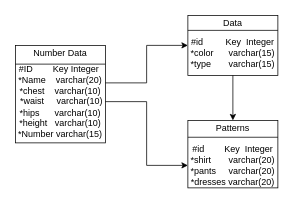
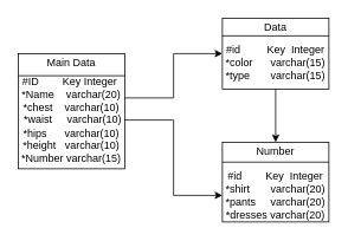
  <mxCell id="0" />
  <mxCell id="1" parent="0" />
  <mxCell id="2" value="" style="rounded=0;whiteSpace=wrap;html=1;" vertex="1" parent="1"><mxGeometry x="20" y="60" width="120" height="130" as="geometry" /></mxCell>
  <mxCell id="3" value="" style="endArrow=none;html=1;exitX=1;exitY=0;exitDx=0;exitDy=0;entryX=0;entryY=0;entryDx=0;entryDy=0;" edge="1" parent="1" source="7" target="7"><mxGeometry width="50" height="50" relative="1" as="geometry"><mxPoint x="139" y="9" as="sourcePoint" /><mxPoint x="21" y="-5" as="targetPoint" /></mxGeometry></mxCell>
- <mxCell id="4" value="Number Data " style="text;html=1;strokeColor=none;fillColor=none;align=center;verticalAlign=middle;whiteSpace=wrap;rounded=0;" vertex="1" parent="1"><mxGeometry x="35" y="55" width="90" height="30" as="geometry" /></mxCell>
+ <mxCell id="4" value="Main Data " style="text;html=1;strokeColor=none;fillColor=none;align=center;verticalAlign=middle;whiteSpace=wrap;rounded=0;" vertex="1" parent="1"><mxGeometry x="35" y="55" width="90" height="30" as="geometry" /></mxCell>
  <mxCell id="5" style="edgeStyle=orthogonalEdgeStyle;rounded=0;orthogonalLoop=1;jettySize=auto;html=1;entryX=0;entryY=0.5;entryDx=0;entryDy=0;exitX=1;exitY=0.25;exitDx=0;exitDy=0;" edge="1" parent="1" source="7" target="8"><mxGeometry relative="1" as="geometry" /></mxCell>
  <mxCell id="6" style="edgeStyle=orthogonalEdgeStyle;rounded=0;orthogonalLoop=1;jettySize=auto;html=1;entryX=0;entryY=0.5;entryDx=0;entryDy=0;" edge="1" parent="1" source="7" target="14"><mxGeometry relative="1" as="geometry" /></mxCell>
  <mxCell id="7" value="#ID&amp;nbsp; &amp;nbsp; &amp;nbsp; &amp;nbsp; Key Integer&amp;nbsp;&lt;br&gt;*Name&amp;nbsp; &amp;nbsp; varchar(20)&lt;br&gt;*chest&amp;nbsp; &amp;nbsp; varchar(10)&lt;br&gt;&amp;nbsp;*waist&amp;nbsp; &amp;nbsp; &amp;nbsp;varchar(10)&lt;br&gt;*hips&amp;nbsp; &amp;nbsp; &amp;nbsp; varchar(10)&lt;br&gt;*height&amp;nbsp; &amp;nbsp;varchar(10)&lt;br&gt;*Number varchar(15)" style="text;html=1;strokeColor=none;fillColor=none;align=center;verticalAlign=middle;whiteSpace=wrap;rounded=0;" vertex="1" parent="1"><mxGeometry x="20" y="85" width="120" height="100" as="geometry" /></mxCell>
  <mxCell id="8" value="" style="rounded=0;whiteSpace=wrap;html=1;" vertex="1" parent="1"><mxGeometry x="250" y="20" width="120" height="80" as="geometry" /></mxCell>
  <mxCell id="9" style="edgeStyle=orthogonalEdgeStyle;rounded=0;orthogonalLoop=1;jettySize=auto;html=1;exitX=0.5;exitY=1;exitDx=0;exitDy=0;entryX=0.5;entryY=0;entryDx=0;entryDy=0;" edge="1" parent="1" source="10" target="13"><mxGeometry relative="1" as="geometry" /></mxCell>
  <mxCell id="10" value="#id&amp;nbsp; &amp;nbsp; &amp;nbsp; &amp;nbsp; &amp;nbsp;Key&amp;nbsp; Integer&lt;br&gt;*color&amp;nbsp; &amp;nbsp; &amp;nbsp; varchar(15)&lt;br&gt;*type&amp;nbsp; &amp;nbsp; &amp;nbsp; &amp;nbsp;varchar(15)" style="text;html=1;strokeColor=none;fillColor=none;align=center;verticalAlign=middle;whiteSpace=wrap;rounded=0;" vertex="1" parent="1"><mxGeometry x="250" y="40" width="120" height="60" as="geometry" /></mxCell>
  <mxCell id="11" value="" style="rounded=0;whiteSpace=wrap;html=1;" vertex="1" parent="1"><mxGeometry x="250" y="160" width="120" height="90" as="geometry" /></mxCell>
  <mxCell id="12" value="" style="endArrow=none;html=1;entryX=1;entryY=0.25;entryDx=0;entryDy=0;exitX=0;exitY=0.25;exitDx=0;exitDy=0;" edge="1" parent="1" source="11" target="11"><mxGeometry width="50" height="50" relative="1" as="geometry"><mxPoint x="250" y="240" as="sourcePoint" /><mxPoint x="300" y="190" as="targetPoint" /></mxGeometry></mxCell>
- <mxCell id="13" value="Patterns" style="text;html=1;strokeColor=none;fillColor=none;align=center;verticalAlign=middle;whiteSpace=wrap;rounded=0;" vertex="1" parent="1"><mxGeometry x="250" y="160" width="120" height="20" as="geometry" /></mxCell>
+ <mxCell id="13" value="Number" style="text;html=1;strokeColor=none;fillColor=none;align=center;verticalAlign=middle;whiteSpace=wrap;rounded=0;" vertex="1" parent="1"><mxGeometry x="250" y="160" width="120" height="20" as="geometry" /></mxCell>
  <mxCell id="14" value="#id&amp;nbsp; &amp;nbsp; &amp;nbsp; &amp;nbsp; Key&amp;nbsp; Integer&lt;br&gt;*shirt&amp;nbsp; &amp;nbsp; &amp;nbsp; &amp;nbsp;varchar(20)&lt;br&gt;*pants&amp;nbsp; &amp;nbsp; &amp;nbsp;varchar(20)&lt;br&gt;*dresses varchar(20)" style="text;html=1;strokeColor=none;fillColor=none;align=center;verticalAlign=middle;whiteSpace=wrap;rounded=0;" vertex="1" parent="1"><mxGeometry x="250" y="190" width="120" height="60" as="geometry" /></mxCell>
  <mxCell id="15" style="edgeStyle=orthogonalEdgeStyle;rounded=0;orthogonalLoop=1;jettySize=auto;html=1;exitX=0.5;exitY=1;exitDx=0;exitDy=0;" edge="1" parent="1" source="10" target="10"><mxGeometry relative="1" as="geometry" /></mxCell>
  <mxCell id="16" value="Data" style="text;html=1;strokeColor=none;fillColor=none;align=center;verticalAlign=middle;whiteSpace=wrap;rounded=0;" vertex="1" parent="1"><mxGeometry x="250" y="20" width="120" height="20" as="geometry" /></mxCell>
  <mxCell id="17" value="" style="endArrow=none;html=1;entryX=1;entryY=0.25;entryDx=0;entryDy=0;exitX=0;exitY=0.25;exitDx=0;exitDy=0;" edge="1" parent="1" source="8" target="8"><mxGeometry width="50" height="50" relative="1" as="geometry"><mxPoint x="250" y="32.5" as="sourcePoint" /><mxPoint x="370" y="32.5" as="targetPoint" /></mxGeometry></mxCell>
